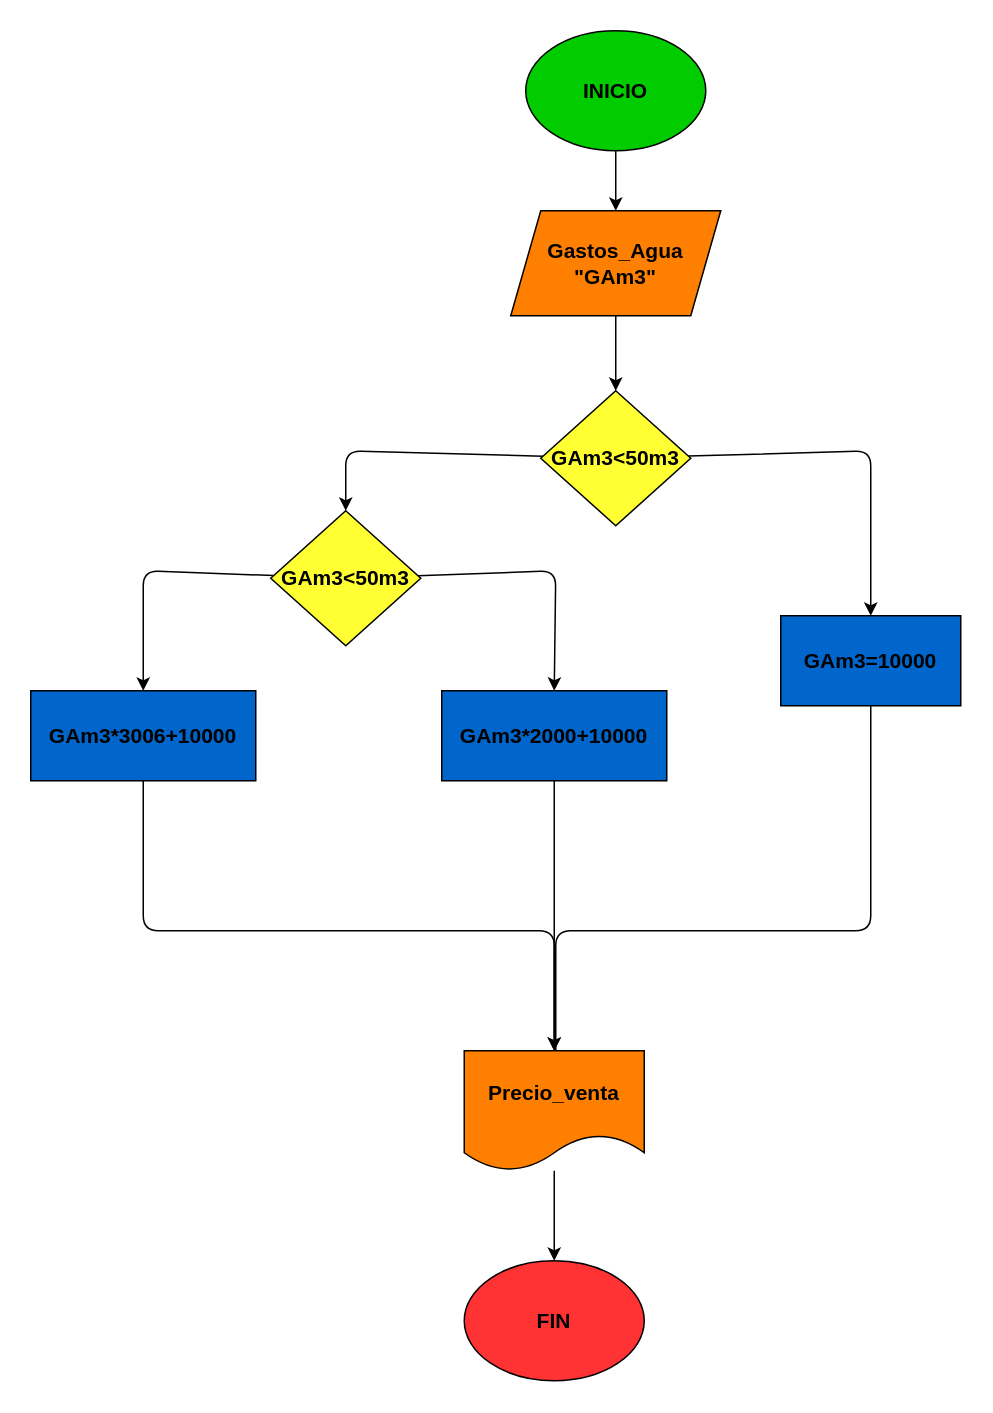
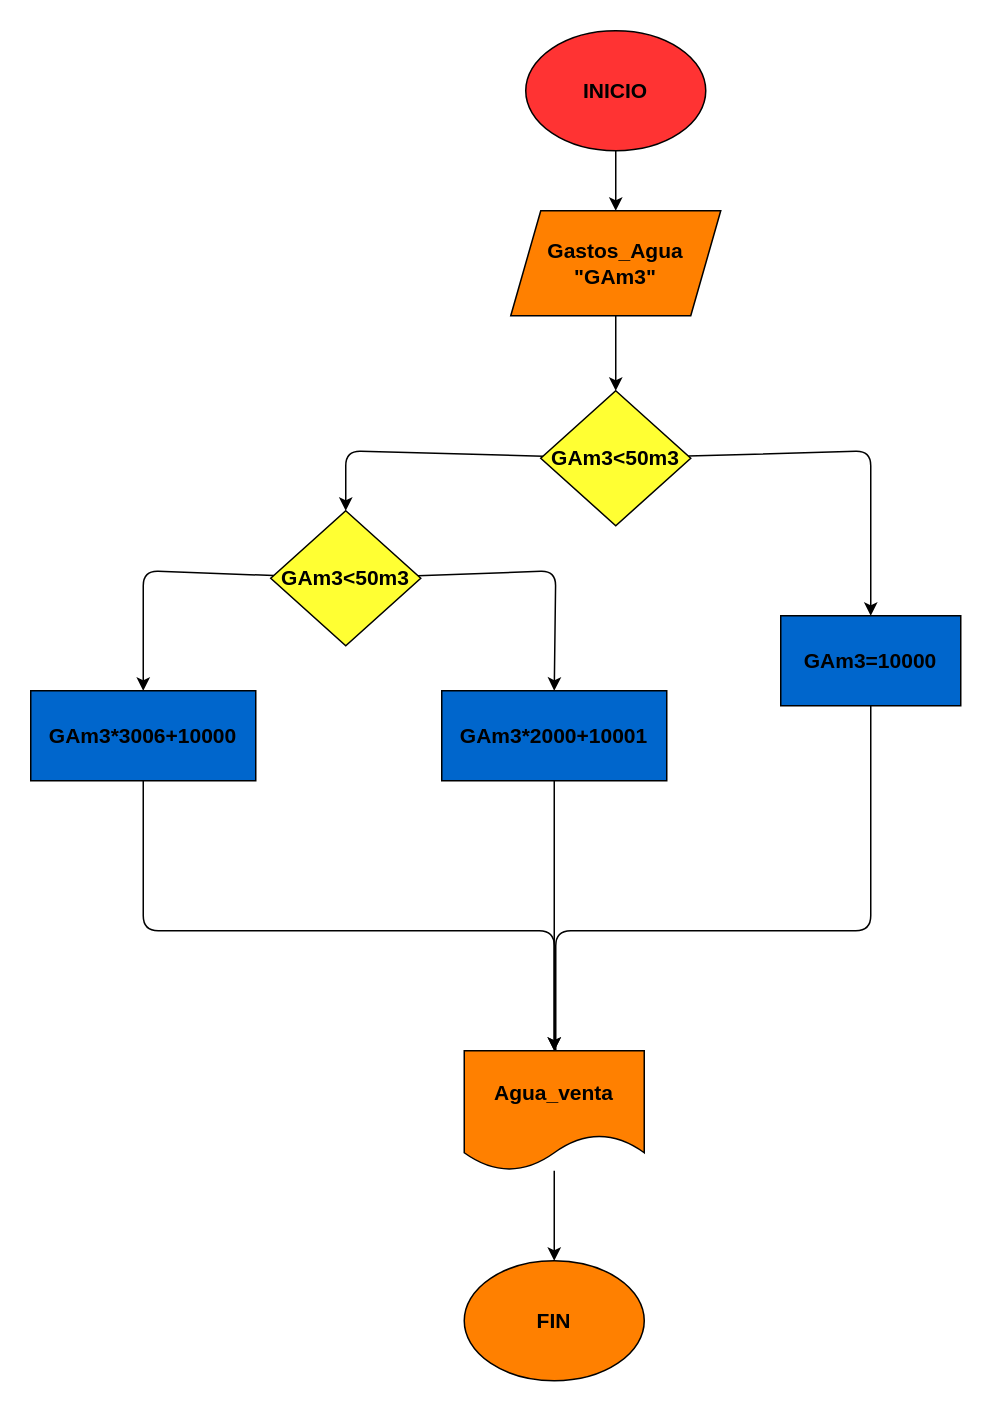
  <mxCell id="0" />
  <mxCell id="1" parent="0" />
  <mxCell id="2" value="" style="edgeStyle=none;html=1;fontSize=14;fontColor=#000000;" edge="1" parent="1" source="3" target="5"><mxGeometry relative="1" as="geometry" /></mxCell>
- <mxCell id="3" value="&lt;font color=&quot;#000000&quot; style=&quot;font-size: 14px;&quot;&gt;&lt;b&gt;INICIO&lt;/b&gt;&lt;/font&gt;" style="ellipse;whiteSpace=wrap;html=1;fillColor=#00CC00;" vertex="1" parent="1"><mxGeometry x="350" y="20" width="120" height="80" as="geometry" /></mxCell>
+ <mxCell id="3" value="&lt;font color=&quot;#000000&quot; style=&quot;font-size: 14px;&quot;&gt;&lt;b&gt;INICIO&lt;/b&gt;&lt;/font&gt;" style="ellipse;whiteSpace=wrap;html=1;fillColor=#ff3333;" vertex="1" parent="1"><mxGeometry x="350" y="20" width="120" height="80" as="geometry" /></mxCell>
  <mxCell id="4" value="" style="edgeStyle=none;html=1;fontSize=14;fontColor=#000000;" edge="1" parent="1" source="5" target="8"><mxGeometry relative="1" as="geometry" /></mxCell>
  <mxCell id="5" value="&lt;font style=&quot;font-size: 14px;&quot;&gt;&lt;b&gt;Gastos_Agua &quot;GAm3&quot;&lt;/b&gt;&lt;/font&gt;" style="shape=parallelogram;perimeter=parallelogramPerimeter;whiteSpace=wrap;html=1;fixedSize=1;fontSize=14;fontColor=#000000;fillColor=#FF8000;" vertex="1" parent="1"><mxGeometry x="340" y="140" width="140" height="70" as="geometry" /></mxCell>
  <mxCell id="6" style="edgeStyle=none;html=1;entryX=0.5;entryY=0;entryDx=0;entryDy=0;fontSize=14;fontColor=#000000;" edge="1" parent="1" source="8" target="11"><mxGeometry relative="1" as="geometry"><Array as="points"><mxPoint x="230" y="300" /></Array></mxGeometry></mxCell>
  <mxCell id="7" style="edgeStyle=none;html=1;entryX=0.5;entryY=0;entryDx=0;entryDy=0;fontSize=14;fontColor=#000000;" edge="1" parent="1" source="8" target="13"><mxGeometry relative="1" as="geometry"><Array as="points"><mxPoint x="580" y="300" /></Array></mxGeometry></mxCell>
  <mxCell id="8" value="&lt;b&gt;GAm3&amp;lt;50m3&lt;/b&gt;" style="rhombus;whiteSpace=wrap;html=1;fontSize=14;fontColor=#000000;fillColor=#FFFF33;" vertex="1" parent="1"><mxGeometry x="360" y="260" width="100" height="90" as="geometry" /></mxCell>
  <mxCell id="9" style="edgeStyle=none;html=1;entryX=0.5;entryY=0;entryDx=0;entryDy=0;fontSize=14;fontColor=#000000;" edge="1" parent="1" source="11" target="17"><mxGeometry relative="1" as="geometry"><Array as="points"><mxPoint x="95" y="380" /></Array></mxGeometry></mxCell>
  <mxCell id="10" style="edgeStyle=none;html=1;entryX=0.5;entryY=0;entryDx=0;entryDy=0;fontSize=14;fontColor=#000000;" edge="1" parent="1" source="11" target="15"><mxGeometry relative="1" as="geometry"><Array as="points"><mxPoint x="370" y="380" /></Array></mxGeometry></mxCell>
  <mxCell id="11" value="&lt;b&gt;GAm3&amp;lt;50m3&lt;/b&gt;" style="rhombus;whiteSpace=wrap;html=1;fontSize=14;fontColor=#000000;fillColor=#FFFF33;" vertex="1" parent="1"><mxGeometry x="180" y="340" width="100" height="90" as="geometry" /></mxCell>
  <mxCell id="12" style="edgeStyle=none;html=1;fontSize=14;fontColor=#000000;" edge="1" parent="1" source="13"><mxGeometry relative="1" as="geometry"><mxPoint x="370" y="712" as="targetPoint" /><Array as="points"><mxPoint x="580" y="620" /><mxPoint x="370" y="620" /></Array></mxGeometry></mxCell>
  <mxCell id="13" value="&lt;b&gt;GAm3=10000&lt;/b&gt;" style="rounded=0;whiteSpace=wrap;html=1;fontSize=14;fontColor=#000000;fillColor=#0066CC;" vertex="1" parent="1"><mxGeometry x="520" y="410" width="120" height="60" as="geometry" /></mxCell>
  <mxCell id="14" style="edgeStyle=none;html=1;entryX=0.5;entryY=0;entryDx=0;entryDy=0;fontSize=14;fontColor=#000000;" edge="1" parent="1" source="15" target="19"><mxGeometry relative="1" as="geometry" /></mxCell>
- <mxCell id="15" value="&lt;b&gt;GAm3*2000+10000&lt;/b&gt;" style="rounded=0;whiteSpace=wrap;html=1;fontSize=14;fontColor=#000000;fillColor=#0066CC;" vertex="1" parent="1"><mxGeometry x="294" y="460" width="150" height="60" as="geometry" /></mxCell>
+ <mxCell id="15" value="&lt;b&gt;GAm3*2000+10001&lt;/b&gt;" style="rounded=0;whiteSpace=wrap;html=1;fontSize=14;fontColor=#000000;fillColor=#0066CC;" vertex="1" parent="1"><mxGeometry x="294" y="460" width="150" height="60" as="geometry" /></mxCell>
  <mxCell id="16" style="edgeStyle=none;html=1;entryX=0.5;entryY=0;entryDx=0;entryDy=0;fontSize=14;fontColor=#000000;" edge="1" parent="1" source="17" target="19"><mxGeometry relative="1" as="geometry"><Array as="points"><mxPoint x="95" y="620" /><mxPoint x="369" y="620" /></Array></mxGeometry></mxCell>
  <mxCell id="17" value="&lt;b&gt;GAm3*3006+10000&lt;/b&gt;" style="rounded=0;whiteSpace=wrap;html=1;fontSize=14;fontColor=#000000;fillColor=#0066CC;" vertex="1" parent="1"><mxGeometry x="20" y="460" width="150" height="60" as="geometry" /></mxCell>
  <mxCell id="18" value="" style="edgeStyle=none;html=1;fontSize=14;fontColor=#000000;" edge="1" parent="1" source="19" target="20"><mxGeometry relative="1" as="geometry" /></mxCell>
- <mxCell id="19" value="&lt;b&gt;Precio_venta&lt;/b&gt;" style="shape=document;whiteSpace=wrap;html=1;boundedLbl=1;fontSize=14;fontColor=#000000;fillColor=#FF8000;" vertex="1" parent="1"><mxGeometry x="309" y="700" width="120" height="80" as="geometry" /></mxCell>
- <mxCell id="20" value="&lt;b&gt;FIN&lt;/b&gt;" style="ellipse;whiteSpace=wrap;html=1;fontSize=14;fontColor=#000000;fillColor=#FF3333;" vertex="1" parent="1"><mxGeometry x="309" y="840" width="120" height="80" as="geometry" /></mxCell>
+ <mxCell id="19" value="&lt;b&gt;Agua_venta&lt;/b&gt;" style="shape=document;whiteSpace=wrap;html=1;boundedLbl=1;fontSize=14;fontColor=#000000;fillColor=#FF8000;" vertex="1" parent="1"><mxGeometry x="309" y="700" width="120" height="80" as="geometry" /></mxCell>
+ <mxCell id="20" value="&lt;b&gt;FIN&lt;/b&gt;" style="ellipse;whiteSpace=wrap;html=1;fontSize=14;fontColor=#000000;fillColor=#ff8000;" vertex="1" parent="1"><mxGeometry x="309" y="840" width="120" height="80" as="geometry" /></mxCell>
